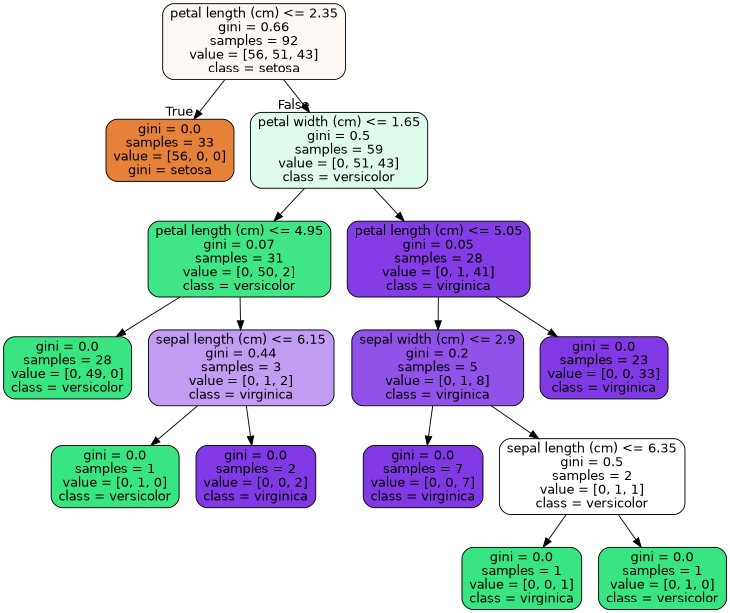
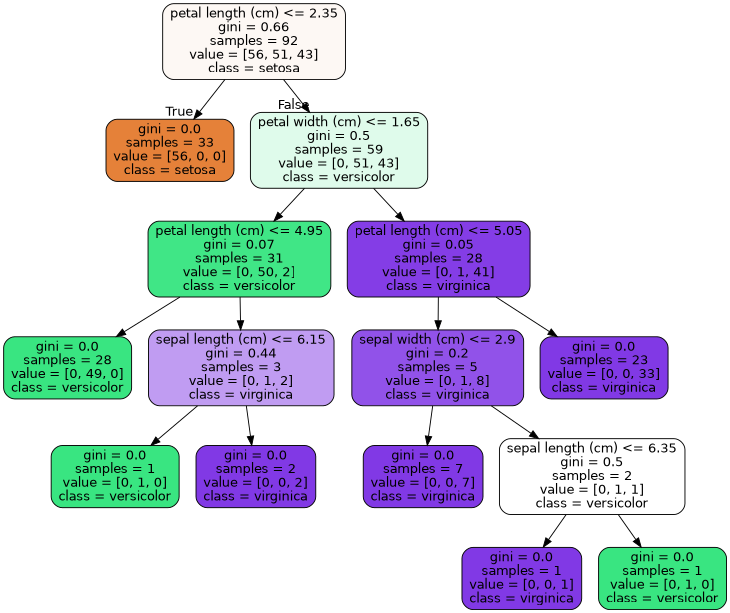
  digraph {
    node [color=black fillcolor="#8139e5ff" fontname=helvetica shape=box style="filled, rounded"]
    edge [fontname=helvetica]
    n1 [fillcolor="#e581390d" label="petal length (cm) <= 2.35\ngini = 0.66\nsamples = 92\nvalue = [56, 51, 43]\nclass = setosa"]
-   n2 [fillcolor="#e58139ff" label="gini = 0.0\nsamples = 33\nvalue = [56, 0, 0]\ngini = setosa"]
+   n2 [fillcolor="#e58139ff" label="gini = 0.0\nsamples = 33\nvalue = [56, 0, 0]\nclass = setosa"]
    n3 [fillcolor="#39e58128" label="petal width (cm) <= 1.65\ngini = 0.5\nsamples = 59\nvalue = [0, 51, 43]\nclass = versicolor"]
    n4 [fillcolor="#39e581f5" label="petal length (cm) <= 4.95\ngini = 0.07\nsamples = 31\nvalue = [0, 50, 2]\nclass = versicolor"]
    n5 [fillcolor="#8139e5f9" label="petal length (cm) <= 5.05\ngini = 0.05\nsamples = 28\nvalue = [0, 1, 41]\nclass = virginica"]
    n6 [fillcolor="#39e581ff" label="gini = 0.0\nsamples = 28\nvalue = [0, 49, 0]\nclass = versicolor"]
    n7 [fillcolor="#8139e57f" label="sepal length (cm) <= 6.15\ngini = 0.44\nsamples = 3\nvalue = [0, 1, 2]\nclass = virginica"]
    n8 [fillcolor="#8139e5df" label="sepal width (cm) <= 2.9\ngini = 0.2\nsamples = 5\nvalue = [0, 1, 8]\nclass = virginica"]
    n9 [label="gini = 0.0\nsamples = 23\nvalue = [0, 0, 33]\nclass = virginica"]
    n10 [fillcolor="#39e581ff" label="gini = 0.0\nsamples = 1\nvalue = [0, 1, 0]\nclass = versicolor"]
    n11 [label="gini = 0.0\nsamples = 2\nvalue = [0, 0, 2]\nclass = virginica"]
    n12 [label="gini = 0.0\nsamples = 7\nvalue = [0, 0, 7]\nclass = virginica"]
    n13 [fillcolor="#39e58100" label="sepal length (cm) <= 6.35\ngini = 0.5\nsamples = 2\nvalue = [0, 1, 1]\nclass = versicolor"]
-   n14 [fillcolor="#39e581ff" label="gini = 0.0\nsamples = 1\nvalue = [0, 0, 1]\nclass = virginica"]
+   n14 [label="gini = 0.0\nsamples = 1\nvalue = [0, 0, 1]\nclass = virginica"]
    n15 [fillcolor="#39e581ff" label="gini = 0.0\nsamples = 1\nvalue = [0, 1, 0]\nclass = versicolor"]
    n1 -> n2 [headlabel=True labelangle=45 labeldistance=2.5]
    n1 -> n3 [headlabel=False labelangle=-45 labeldistance=2.5]
    n3 -> n4
    n3 -> n5
    n4 -> n6
    n4 -> n7
    n5 -> n8
    n5 -> n9
    n7 -> n10
    n7 -> n11
    n8 -> n12
    n8 -> n13
    n13 -> n14
    n13 -> n15
  }
